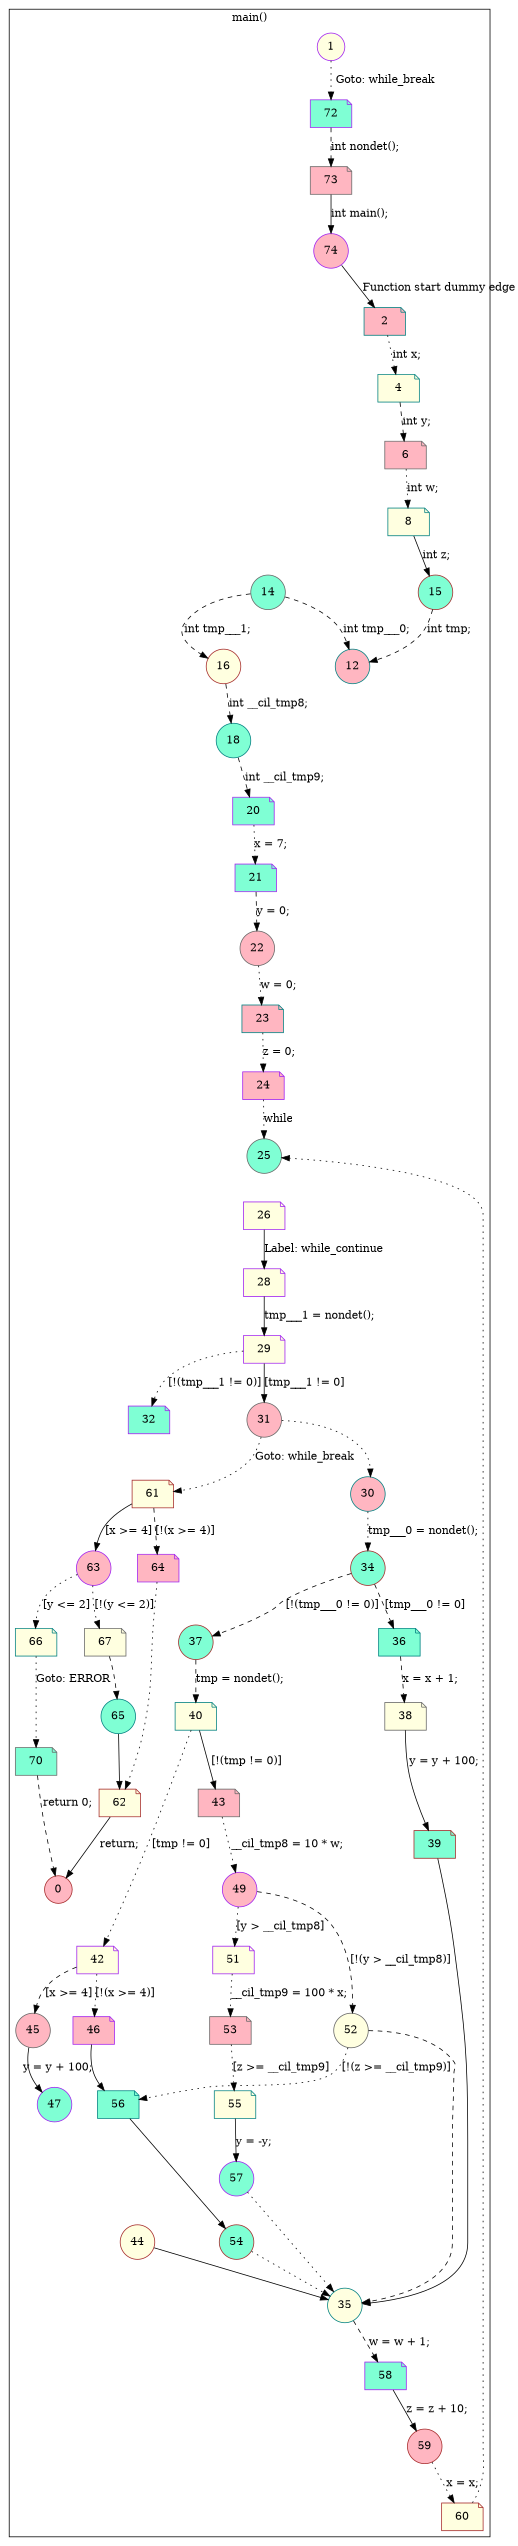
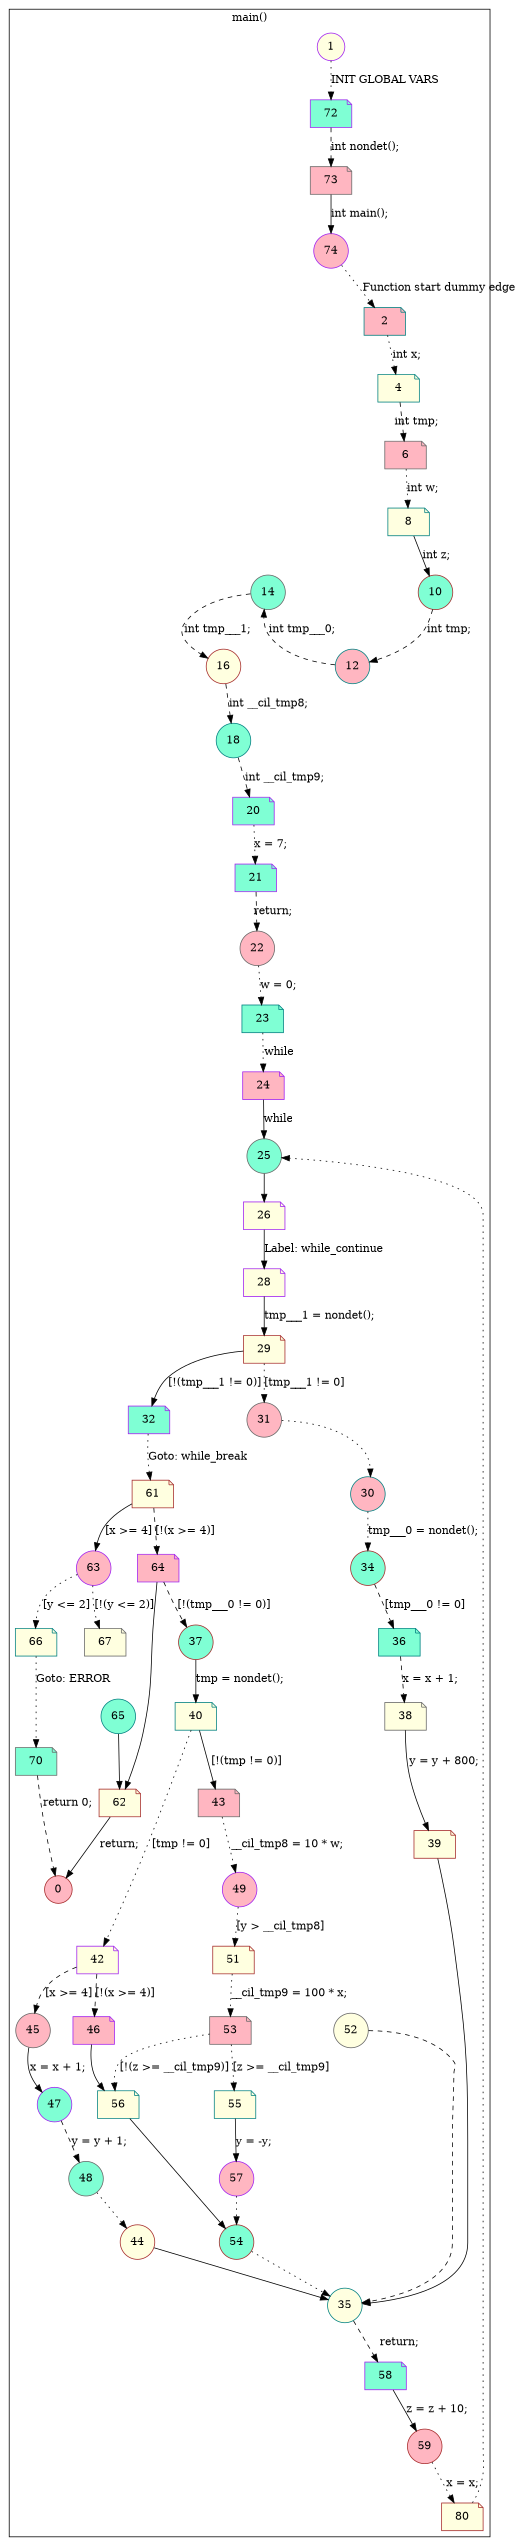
  digraph {
    node [color=purple fillcolor=lightyellow shape=note style=filled]
    edge [style=dotted]
    25 [color=gray40 fillcolor=aquamarine shape=circle]
    26
-   29
+   29 [color=brown]
    32 [fillcolor=aquamarine]
    31 [color=gray40 fillcolor=lightpink shape=circle]
    34 [color=brown fillcolor=aquamarine shape=circle]
    37 [color=brown fillcolor=aquamarine shape=circle]
    36 [color=teal fillcolor=aquamarine]
    40 [color=teal]
    42
    43 [color=gray40 fillcolor=lightpink]
    46 [fillcolor=lightpink]
    45 [color=gray40 fillcolor=lightpink shape=circle]
    49 [fillcolor=lightpink shape=circle]
    52 [color=gray40 shape=circle]
-   51
+   51 [color=brown]
    53 [color=gray40 fillcolor=lightpink]
-   56 [color=teal fillcolor=aquamarine]
+   56 [color=teal]
    55 [color=teal]
    61 [color=brown]
    63 [fillcolor=lightpink shape=circle]
    64 [fillcolor=lightpink]
    67 [color=gray40]
    66 [color=teal]
    1 [shape=circle]
    72 [fillcolor=aquamarine]
    73 [color=gray40 fillcolor=lightpink]
    74 [fillcolor=lightpink shape=circle]
    2 [color=teal fillcolor=lightpink]
    4 [color=teal]
    6 [color=gray40 fillcolor=lightpink]
    8 [color=teal]
-   10 [color=brown fillcolor=aquamarine shape=circle label=15]
+   10 [color=brown fillcolor=aquamarine shape=circle]
    12 [color=teal fillcolor=lightpink shape=circle]
    14 [color=gray40 fillcolor=aquamarine shape=circle]
    16 [color=brown shape=circle]
    18 [color=teal fillcolor=aquamarine shape=circle]
    20 [fillcolor=aquamarine]
    21 [fillcolor=aquamarine]
    22 [color=gray40 fillcolor=lightpink shape=circle]
-   23 [color=teal fillcolor=lightpink]
+   23 [color=teal fillcolor=aquamarine]
    24 [fillcolor=lightpink]
    28
    30 [color=teal fillcolor=lightpink shape=circle]
    38 [color=gray40]
-   39 [color=brown fillcolor=aquamarine]
+   39 [color=brown]
    35 [color=teal shape=circle]
    58 [fillcolor=aquamarine]
    59 [color=brown fillcolor=lightpink shape=circle]
-   60 [color=brown]
+   60 [color=brown label=80]
    44 [color=brown shape=circle]
    47 [fillcolor=aquamarine shape=circle]
+   48 [color=gray40 fillcolor=aquamarine shape=circle]
    54 [color=brown fillcolor=aquamarine shape=circle]
-   57 [fillcolor=aquamarine shape=circle]
+   57 [fillcolor=lightpink shape=circle]
    62 [color=brown]
    65 [color=teal fillcolor=aquamarine shape=circle]
    70 [color=gray40 fillcolor=aquamarine]
    0 [color=brown fillcolor=lightpink shape=circle]
    subgraph cluster_1 {
      label="main()"
      25
      26
      29
      32
      31
      34
      37
      36
      40
      42
      43
      46
      45
      49
      52
      51
      53
      56
      55
      61
      63
      64
      67
      66
      1
      72
      73
      74
      2
      4
      6
      8
      10
      12
      14
      16
      18
      20
      21
      22
      23
      24
      28
      30
      38
      39
      35
      58
      59
      60
      44
      47
+     48
      54
      57
      62
      65
      70
      0
    }
+   25 -> 26 [style=solid]
    26 -> 28 [label="Label: while_continue" style=solid]
-   29 -> 32 [label="[!(tmp___1 != 0)]"]
-   29 -> 31 [label="[tmp___1 != 0]" style=solid]
-   31 -> 61 [label="Goto: while_break"]
+   29 -> 32 [label="[!(tmp___1 != 0)]" style=solid]
+   29 -> 31 [label="[tmp___1 != 0]"]
+   32 -> 61 [label="Goto: while_break"]
    31 -> 30
-   34 -> 37 [label="[!(tmp___0 != 0)]" style=dashed]
+   64 -> 37 [label="[!(tmp___0 != 0)]" style=dashed]
    34 -> 36 [label="[tmp___0 != 0]" style=dashed]
-   37 -> 40 [label="tmp = nondet();" style=dashed]
+   37 -> 40 [label="tmp = nondet();" style=solid]
    36 -> 38 [label="x = x + 1;" style=dashed]
    40 -> 42 [label="[tmp != 0]"]
    40 -> 43 [label="[!(tmp != 0)]" style=solid]
-   42 -> 46 [label="[!(x >= 4)]"]
+   42 -> 46 [label="[!(x >= 4)]" style=dashed]
    42 -> 45 [label="[x >= 4]" style=dashed]
    43 -> 49 [label="__cil_tmp8 = 10 * w;"]
    46 -> 56 [style=solid]
-   45 -> 47 [label="y = y + 100;" style=solid]
-   49 -> 52 [label="[!(y > __cil_tmp8)]" style=dashed]
+   45 -> 47 [label="x = x + 1;" style=solid]
    49 -> 51 [label="[y > __cil_tmp8]"]
    52 -> 35 [style=dashed]
    51 -> 53 [label="__cil_tmp9 = 100 * x;"]
-   52 -> 56 [label="[!(z >= __cil_tmp9)]"]
+   53 -> 56 [label="[!(z >= __cil_tmp9)]"]
    53 -> 55 [label="[z >= __cil_tmp9]"]
    56 -> 54 [style=solid]
    55 -> 57 [label="y = -y;" style=solid]
    61 -> 63 [label="[x >= 4]" style=solid]
    61 -> 64 [label="[!(x >= 4)]" style=dashed]
    63 -> 67 [label="[!(y <= 2)]"]
    63 -> 66 [label="[y <= 2]"]
-   64 -> 62
-   67 -> 65 [style=dashed]
+   64 -> 62 [style=solid]
    66 -> 70 [label="Goto: ERROR"]
-   1 -> 72 [label="Goto: while_break"]
+   1 -> 72 [label="INIT GLOBAL VARS"]
    72 -> 73 [label="int nondet();" style=dashed]
    73 -> 74 [label="int main();" style=solid]
-   74 -> 2 [label="Function start dummy edge" style=solid]
+   74 -> 2 [label="Function start dummy edge"]
    2 -> 4 [label="int x;"]
-   4 -> 6 [label="int y;" style=dashed]
+   4 -> 6 [label="int tmp;" style=dashed]
    6 -> 8 [label="int w;"]
    8 -> 10 [label="int z;" style=solid]
    10 -> 12 [label="int tmp;" style=dashed]
-   14 -> 12 [label="int tmp___0;" style=dashed]
+   12 -> 14 [label="int tmp___0;" style=dashed]
    14 -> 16 [label="int tmp___1;" style=dashed]
    16 -> 18 [label="int __cil_tmp8;" style=dashed]
    18 -> 20 [label="int __cil_tmp9;" style=dashed]
    20 -> 21 [label="x = 7;"]
-   21 -> 22 [label="y = 0;" style=dashed]
+   21 -> 22 [label="return;" style=dashed]
    22 -> 23 [label="w = 0;"]
-   23 -> 24 [label="z = 0;"]
-   24 -> 25 [label=while]
+   23 -> 24 [label=while]
+   24 -> 25 [label=while style=solid]
    28 -> 29 [label="tmp___1 = nondet();" style=solid]
    30 -> 34 [label="tmp___0 = nondet();"]
-   38 -> 39 [label="y = y + 100;" style=solid]
+   38 -> 39 [label="y = y + 800;" style=solid]
    39 -> 35 [style=solid]
-   35 -> 58 [label="w = w + 1;" style=dashed]
+   35 -> 58 [label="return;" style=dashed]
    58 -> 59 [label="z = z + 10;" style=solid]
    59 -> 60 [label="x = x;"]
    60 -> 25
    44 -> 35 [style=solid]
+   47 -> 48 [label="y = y + 1;" style=dashed]
+   48 -> 44
    54 -> 35
-   57 -> 35
+   57 -> 54
    62 -> 0 [label="return;" style=solid]
    65 -> 62 [style=solid]
    70 -> 0 [label="return 0;" style=dashed]
  }
